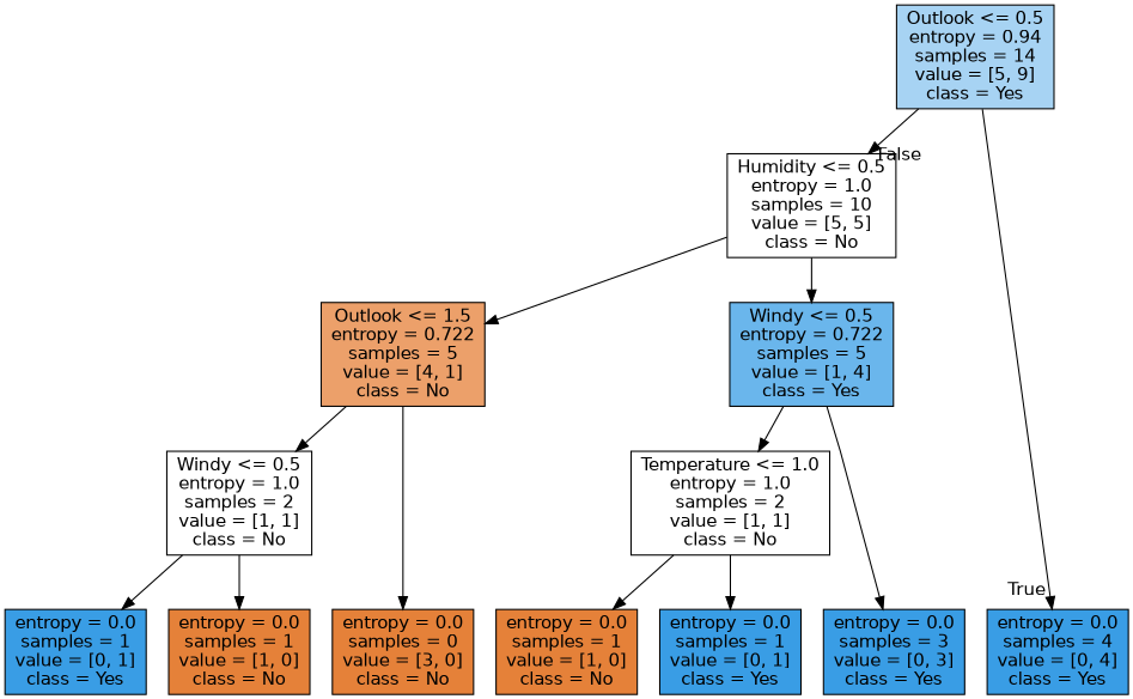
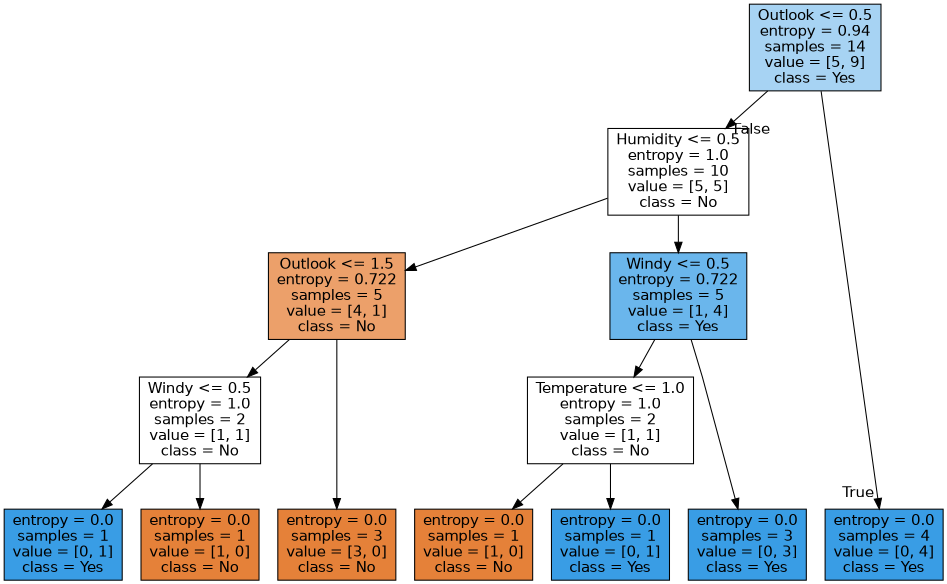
  digraph {
    ranksep=equally
    splines=polyline
    node [color=black fillcolor="#399de5" fontname=helvetica shape=box style=filled]
    edge [fontname=helvetica]
    n1 [fillcolor="#a7d3f3" label="Outlook <= 0.5\nentropy = 0.94\nsamples = 14\nvalue = [5, 9]\nclass = Yes"]
    n2 [fillcolor="#ffffff" label="Humidity <= 0.5\nentropy = 1.0\nsamples = 10\nvalue = [5, 5]\nclass = No"]
    n3 [fillcolor="#eca06a" label="Outlook <= 1.5\nentropy = 0.722\nsamples = 5\nvalue = [4, 1]\nclass = No"]
    n4 [fillcolor="#6ab6ec" label="Windy <= 0.5\nentropy = 0.722\nsamples = 5\nvalue = [1, 4]\nclass = Yes"]
    n5 [fillcolor="#ffffff" label="Windy <= 0.5\nentropy = 1.0\nsamples = 2\nvalue = [1, 1]\nclass = No"]
    n6 [fillcolor="#ffffff" label="Temperature <= 1.0\nentropy = 1.0\nsamples = 2\nvalue = [1, 1]\nclass = No"]
    n7 [label="entropy = 0.0\nsamples = 4\nvalue = [0, 4]\nclass = Yes"]
    n8 [label="entropy = 0.0\nsamples = 1\nvalue = [0, 1]\nclass = Yes"]
    n9 [fillcolor="#e58139" label="entropy = 0.0\nsamples = 1\nvalue = [1, 0]\nclass = No"]
-   n10 [fillcolor="#e58139" label="entropy = 0.0\nsamples = 0\nvalue = [3, 0]\nclass = No"]
+   n10 [fillcolor="#e58139" label="entropy = 0.0\nsamples = 3\nvalue = [3, 0]\nclass = No"]
    n11 [label="entropy = 0.0\nsamples = 3\nvalue = [0, 3]\nclass = Yes"]
    n12 [fillcolor="#e58139" label="entropy = 0.0\nsamples = 1\nvalue = [1, 0]\nclass = No"]
    n13 [label="entropy = 0.0\nsamples = 1\nvalue = [0, 1]\nclass = Yes"]
    subgraph sub_1 {
      rank=same
      n1
    }
    subgraph sub_2 {
      rank=same
      n2
    }
    subgraph sub_3 {
      rank=same
      n3
      n4
    }
    subgraph sub_4 {
      rank=same
      n5
      n6
    }
    subgraph sub_5 {
      rank=same
      n7
      n8
      n9
      n10
      n11
      n12
      n13
    }
    n1 -> n2 [headlabel=False labelangle=-45 labeldistance=2.5]
    n1 -> n7 [headlabel=True labelangle=45 labeldistance=2.5]
    n2 -> n3
    n2 -> n4
    n3 -> n5
    n3 -> n10
    n4 -> n6
    n4 -> n11
    n5 -> n8
    n5 -> n9
    n6 -> n12
    n6 -> n13
  }
